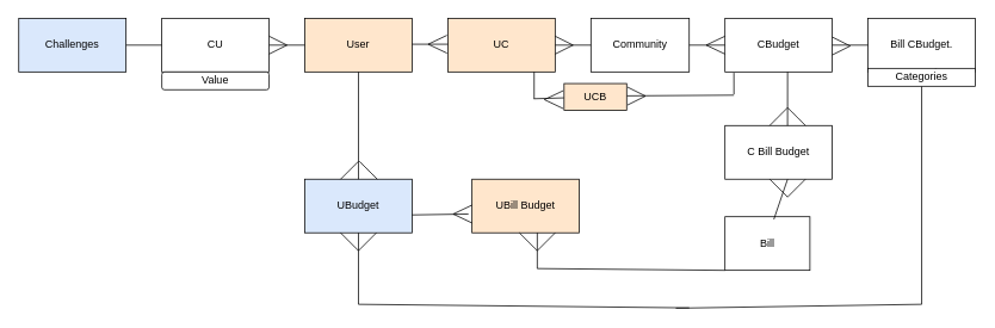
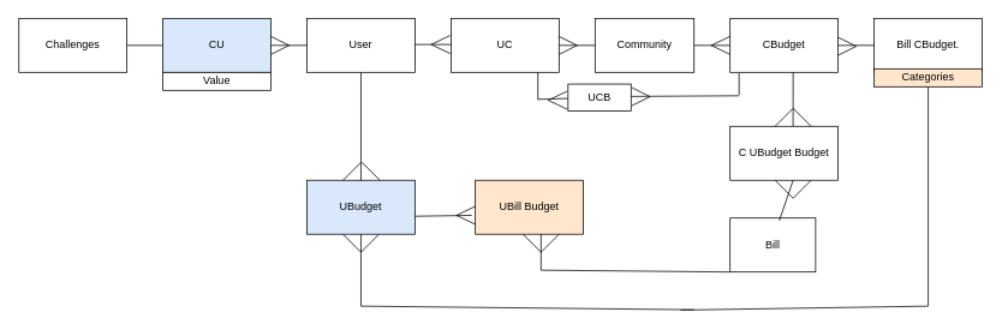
  <mxCell id="0" />
  <mxCell id="1" parent="0" />
- <mxCell id="2" value="User" style="rounded=0;whiteSpace=wrap;html=1;fillColor=#ffe6cc;" vertex="1" parent="1"><mxGeometry x="340" y="20" width="120" height="60" as="geometry" /></mxCell>
- <mxCell id="3" value="CU" style="rounded=0;whiteSpace=wrap;html=1;" vertex="1" parent="1"><mxGeometry x="180" y="20" width="120" height="60" as="geometry" /></mxCell>
+ <mxCell id="2" value="User" style="rounded=0;whiteSpace=wrap;html=1;" vertex="1" parent="1"><mxGeometry x="340" y="20" width="120" height="60" as="geometry" /></mxCell>
+ <mxCell id="3" value="CU" style="rounded=0;whiteSpace=wrap;html=1;fillColor=#dae8fc;" vertex="1" parent="1"><mxGeometry x="180" y="20" width="120" height="60" as="geometry" /></mxCell>
  <mxCell id="4" value="UBudget" style="rounded=0;whiteSpace=wrap;html=1;fillColor=#dae8fc;" vertex="1" parent="1"><mxGeometry x="340" y="200" width="120" height="60" as="geometry" /></mxCell>
  <mxCell id="5" value="" style="endArrow=none;html=1;rounded=0;exitX=0.5;exitY=0;exitDx=0;exitDy=0;" edge="1" parent="1" source="4"><mxGeometry width="50" height="50" relative="1" as="geometry"><mxPoint x="350" y="130" as="sourcePoint" /><mxPoint x="400" y="80" as="targetPoint" /></mxGeometry></mxCell>
- <mxCell id="6" value="UC" style="rounded=0;whiteSpace=wrap;html=1;fillColor=#ffe6cc;" vertex="1" parent="1"><mxGeometry x="500" y="20" width="120" height="60" as="geometry" /></mxCell>
+ <mxCell id="6" value="UC" style="rounded=0;whiteSpace=wrap;html=1;" vertex="1" parent="1"><mxGeometry x="500" y="20" width="120" height="60" as="geometry" /></mxCell>
  <mxCell id="7" value="Community" style="rounded=0;whiteSpace=wrap;html=1;" vertex="1" parent="1"><mxGeometry x="660" y="20" width="110" height="60" as="geometry" /></mxCell>
  <mxCell id="8" value="CBudget" style="rounded=0;whiteSpace=wrap;html=1;" vertex="1" parent="1"><mxGeometry x="810" y="20" width="120" height="60" as="geometry" /></mxCell>
  <mxCell id="9" value="Bill CBudget." style="rounded=0;whiteSpace=wrap;html=1;" vertex="1" parent="1"><mxGeometry x="970" y="20" width="120" height="60" as="geometry" /></mxCell>
- <mxCell id="10" value="Value" style="whiteSpace=wrap;html=1;rounded=1;" vertex="1" parent="1"><mxGeometry x="180" y="80" width="120" height="20" as="geometry" /></mxCell>
- <mxCell id="11" value="Challenges" style="rounded=0;whiteSpace=wrap;html=1;fillColor=#dae8fc;" vertex="1" parent="1"><mxGeometry x="20" y="20" width="120" height="60" as="geometry" /></mxCell>
+ <mxCell id="10" value="Value" style="rounded=0;whiteSpace=wrap;html=1;" vertex="1" parent="1"><mxGeometry x="180" y="80" width="120" height="20" as="geometry" /></mxCell>
+ <mxCell id="11" value="Challenges" style="rounded=0;whiteSpace=wrap;html=1;" vertex="1" parent="1"><mxGeometry x="20" y="20" width="120" height="60" as="geometry" /></mxCell>
  <mxCell id="12" value="UBill Budget" style="rounded=0;whiteSpace=wrap;html=1;fillColor=#ffe6cc;" vertex="1" parent="1"><mxGeometry x="527" y="200" width="120" height="60" as="geometry" /></mxCell>
- <mxCell id="13" value="C Bill Budget" style="rounded=0;whiteSpace=wrap;html=1;" vertex="1" parent="1"><mxGeometry x="810" y="140" width="120" height="60" as="geometry" /></mxCell>
+ <mxCell id="13" value="C UBudget Budget" style="rounded=0;whiteSpace=wrap;html=1;" vertex="1" parent="1"><mxGeometry x="810" y="140" width="120" height="60" as="geometry" /></mxCell>
  <mxCell id="14" value="Bill" style="rounded=0;whiteSpace=wrap;html=1;" vertex="1" parent="1"><mxGeometry x="810" y="242" width="95" height="60" as="geometry" /></mxCell>
  <mxCell id="15" value="" style="endArrow=none;html=1;rounded=0;entryX=0;entryY=0.5;entryDx=0;entryDy=0;" edge="1" parent="1" target="3"><mxGeometry width="50" height="50" relative="1" as="geometry"><mxPoint x="140" y="50" as="sourcePoint" /><mxPoint x="190" y="0" as="targetPoint" /></mxGeometry></mxCell>
  <mxCell id="16" value="" style="endArrow=none;html=1;rounded=0;entryX=0;entryY=0.5;entryDx=0;entryDy=0;" edge="1" parent="1" target="2"><mxGeometry width="50" height="50" relative="1" as="geometry"><mxPoint x="300" y="50" as="sourcePoint" /><mxPoint x="350" y="0" as="targetPoint" /></mxGeometry></mxCell>
  <mxCell id="17" value="" style="endArrow=none;html=1;rounded=0;entryX=0;entryY=0.5;entryDx=0;entryDy=0;" edge="1" parent="1"><mxGeometry width="50" height="50" relative="1" as="geometry"><mxPoint x="460" y="49" as="sourcePoint" /><mxPoint x="500" y="49" as="targetPoint" /></mxGeometry></mxCell>
  <mxCell id="18" value="" style="endArrow=none;html=1;rounded=0;entryX=0;entryY=0.5;entryDx=0;entryDy=0;" edge="1" parent="1" target="7"><mxGeometry width="50" height="50" relative="1" as="geometry"><mxPoint x="620" y="50" as="sourcePoint" /><mxPoint x="670" y="0" as="targetPoint" /></mxGeometry></mxCell>
  <mxCell id="19" value="" style="endArrow=none;html=1;rounded=0;entryX=0;entryY=0.5;entryDx=0;entryDy=0;" edge="1" parent="1" target="8"><mxGeometry width="50" height="50" relative="1" as="geometry"><mxPoint x="770" y="50" as="sourcePoint" /><mxPoint x="820" y="0" as="targetPoint" /></mxGeometry></mxCell>
  <mxCell id="20" value="" style="endArrow=none;html=1;rounded=0;entryX=0;entryY=0.5;entryDx=0;entryDy=0;" edge="1" parent="1" target="9"><mxGeometry width="50" height="50" relative="1" as="geometry"><mxPoint x="930" y="50" as="sourcePoint" /><mxPoint x="980" y="0" as="targetPoint" /></mxGeometry></mxCell>
  <mxCell id="21" value="" style="endArrow=none;html=1;rounded=0;" edge="1" parent="1"><mxGeometry width="50" height="50" relative="1" as="geometry"><mxPoint x="596.5" y="110" as="sourcePoint" /><mxPoint x="596.5" y="80" as="targetPoint" /></mxGeometry></mxCell>
  <mxCell id="22" value="" style="endArrow=none;html=1;rounded=0;" edge="1" parent="1"><mxGeometry width="50" height="50" relative="1" as="geometry"><mxPoint x="700" y="106.774" as="sourcePoint" /><mxPoint x="820" y="106" as="targetPoint" /></mxGeometry></mxCell>
  <mxCell id="23" value="" style="endArrow=none;html=1;rounded=0;entryX=0.083;entryY=1.1;entryDx=0;entryDy=0;entryPerimeter=0;" edge="1" parent="1"><mxGeometry width="50" height="50" relative="1" as="geometry"><mxPoint x="820" y="105" as="sourcePoint" /><mxPoint x="819.96" y="81" as="targetPoint" /></mxGeometry></mxCell>
  <mxCell id="24" value="" style="endArrow=none;html=1;rounded=0;" edge="1" parent="1" target="25"><mxGeometry width="50" height="50" relative="1" as="geometry"><mxPoint x="596" y="110" as="sourcePoint" /><mxPoint x="820" y="110" as="targetPoint" /></mxGeometry></mxCell>
- <mxCell id="25" value="UCB" style="rounded=0;whiteSpace=wrap;html=1;fillColor=#ffe6cc;" vertex="1" parent="1"><mxGeometry x="630" y="93" width="70" height="30" as="geometry" /></mxCell>
+ <mxCell id="25" value="UCB" style="rounded=0;whiteSpace=wrap;html=1;" vertex="1" parent="1"><mxGeometry x="630" y="93" width="70" height="30" as="geometry" /></mxCell>
  <mxCell id="26" value="" style="endArrow=none;html=1;rounded=0;" edge="1" parent="1"><mxGeometry width="50" height="50" relative="1" as="geometry"><mxPoint x="400" y="340" as="sourcePoint" /><mxPoint x="400" y="260" as="targetPoint" /></mxGeometry></mxCell>
  <mxCell id="27" value="" style="endArrow=none;html=1;rounded=0;" edge="1" parent="1"><mxGeometry width="50" height="50" relative="1" as="geometry"><mxPoint x="755" y="344.365" as="sourcePoint" /><mxPoint x="1030" y="340" as="targetPoint" /></mxGeometry></mxCell>
  <mxCell id="28" value="" style="endArrow=none;html=1;rounded=0;" edge="1" parent="1" source="35"><mxGeometry width="50" height="50" relative="1" as="geometry"><mxPoint x="1040" y="340" as="sourcePoint" /><mxPoint x="1040" y="80" as="targetPoint" /></mxGeometry></mxCell>
  <mxCell id="29" value="" style="endArrow=none;html=1;rounded=0;exitX=0.583;exitY=0;exitDx=0;exitDy=0;exitPerimeter=0;" edge="1" parent="1" source="13"><mxGeometry width="50" height="50" relative="1" as="geometry"><mxPoint x="830" y="130" as="sourcePoint" /><mxPoint x="880" y="80" as="targetPoint" /></mxGeometry></mxCell>
  <mxCell id="30" value="" style="endArrow=none;html=1;rounded=0;exitX=0.575;exitY=0.05;exitDx=0;exitDy=0;exitPerimeter=0;" edge="1" parent="1" source="14"><mxGeometry width="50" height="50" relative="1" as="geometry"><mxPoint x="830" y="250" as="sourcePoint" /><mxPoint x="880" y="200" as="targetPoint" /></mxGeometry></mxCell>
  <mxCell id="31" value="" style="endArrow=none;html=1;rounded=0;entryX=-0.033;entryY=0.65;entryDx=0;entryDy=0;entryPerimeter=0;" edge="1" parent="1" target="12"><mxGeometry width="50" height="50" relative="1" as="geometry"><mxPoint x="460" y="240" as="sourcePoint" /><mxPoint x="510" y="190" as="targetPoint" /></mxGeometry></mxCell>
  <mxCell id="32" value="" style="endArrow=none;html=1;rounded=0;" edge="1" parent="1"><mxGeometry width="50" height="50" relative="1" as="geometry"><mxPoint x="600" y="300" as="sourcePoint" /><mxPoint x="600" y="260" as="targetPoint" /></mxGeometry></mxCell>
  <mxCell id="33" value="" style="endArrow=none;html=1;rounded=0;entryX=0;entryY=1;entryDx=0;entryDy=0;" edge="1" parent="1" target="14"><mxGeometry width="50" height="50" relative="1" as="geometry"><mxPoint x="600" y="300" as="sourcePoint" /><mxPoint x="680" y="250" as="targetPoint" /></mxGeometry></mxCell>
  <mxCell id="34" value="" style="endArrow=none;html=1;rounded=0;" edge="1" parent="1" target="35"><mxGeometry width="50" height="50" relative="1" as="geometry"><mxPoint x="1030" y="340" as="sourcePoint" /><mxPoint x="1040" y="80" as="targetPoint" /></mxGeometry></mxCell>
- <mxCell id="35" value="Categories" style="rounded=0;whiteSpace=wrap;html=1;" vertex="1" parent="1"><mxGeometry x="970" y="76" width="120" height="20" as="geometry" /></mxCell>
+ <mxCell id="35" value="Categories" style="rounded=0;whiteSpace=wrap;html=1;fillColor=#ffe6cc;" vertex="1" parent="1"><mxGeometry x="970" y="76" width="120" height="20" as="geometry" /></mxCell>
  <mxCell id="36" value="" style="endArrow=none;html=1;rounded=0;" edge="1" parent="1"><mxGeometry width="50" height="50" relative="1" as="geometry"><mxPoint x="300" y="60" as="sourcePoint" /><mxPoint x="320" y="50" as="targetPoint" /></mxGeometry></mxCell>
  <mxCell id="37" value="" style="endArrow=none;html=1;rounded=0;" edge="1" parent="1"><mxGeometry width="50" height="50" relative="1" as="geometry"><mxPoint x="300" y="40" as="sourcePoint" /><mxPoint x="320" y="50" as="targetPoint" /></mxGeometry></mxCell>
  <mxCell id="38" value="" style="endArrow=none;html=1;rounded=0;" edge="1" parent="1"><mxGeometry width="50" height="50" relative="1" as="geometry"><mxPoint x="620" y="60" as="sourcePoint" /><mxPoint x="640" y="50" as="targetPoint" /></mxGeometry></mxCell>
  <mxCell id="39" value="" style="endArrow=none;html=1;rounded=0;" edge="1" parent="1"><mxGeometry width="50" height="50" relative="1" as="geometry"><mxPoint x="620" y="40" as="sourcePoint" /><mxPoint x="640" y="50" as="targetPoint" /></mxGeometry></mxCell>
  <mxCell id="40" value="" style="endArrow=none;html=1;rounded=0;" edge="1" parent="1"><mxGeometry width="50" height="50" relative="1" as="geometry"><mxPoint x="930" y="61" as="sourcePoint" /><mxPoint x="950" y="51" as="targetPoint" /></mxGeometry></mxCell>
  <mxCell id="41" value="" style="endArrow=none;html=1;rounded=0;" edge="1" parent="1"><mxGeometry width="50" height="50" relative="1" as="geometry"><mxPoint x="930" y="41" as="sourcePoint" /><mxPoint x="950" y="51" as="targetPoint" /></mxGeometry></mxCell>
  <mxCell id="42" value="" style="endArrow=none;html=1;rounded=0;" edge="1" parent="1"><mxGeometry width="50" height="50" relative="1" as="geometry"><mxPoint x="527" y="249" as="sourcePoint" /><mxPoint x="506" y="239" as="targetPoint" /></mxGeometry></mxCell>
  <mxCell id="43" value="" style="endArrow=none;html=1;rounded=0;" edge="1" parent="1"><mxGeometry width="50" height="50" relative="1" as="geometry"><mxPoint x="527" y="229" as="sourcePoint" /><mxPoint x="506" y="239" as="targetPoint" /></mxGeometry></mxCell>
  <mxCell id="44" value="" style="endArrow=none;html=1;rounded=0;" edge="1" parent="1"><mxGeometry width="50" height="50" relative="1" as="geometry"><mxPoint x="629" y="121" as="sourcePoint" /><mxPoint x="608" y="111" as="targetPoint" /></mxGeometry></mxCell>
  <mxCell id="45" value="" style="endArrow=none;html=1;rounded=0;" edge="1" parent="1"><mxGeometry width="50" height="50" relative="1" as="geometry"><mxPoint x="629" y="101" as="sourcePoint" /><mxPoint x="608" y="111" as="targetPoint" /></mxGeometry></mxCell>
  <mxCell id="46" value="" style="endArrow=none;html=1;rounded=0;" edge="1" parent="1"><mxGeometry width="50" height="50" relative="1" as="geometry"><mxPoint x="400" y="340" as="sourcePoint" /><mxPoint x="770" y="344" as="targetPoint" /></mxGeometry></mxCell>
  <mxCell id="47" value="" style="endArrow=none;html=1;rounded=0;" edge="1" parent="1"><mxGeometry width="50" height="50" relative="1" as="geometry"><mxPoint x="701" y="117" as="sourcePoint" /><mxPoint x="721" y="107" as="targetPoint" /></mxGeometry></mxCell>
  <mxCell id="48" value="" style="endArrow=none;html=1;rounded=0;" edge="1" parent="1"><mxGeometry width="50" height="50" relative="1" as="geometry"><mxPoint x="701" y="97" as="sourcePoint" /><mxPoint x="721" y="107" as="targetPoint" /></mxGeometry></mxCell>
  <mxCell id="49" value="" style="endArrow=none;html=1;rounded=0;" edge="1" parent="1"><mxGeometry width="50" height="50" relative="1" as="geometry"><mxPoint x="810" y="60" as="sourcePoint" /><mxPoint x="789" y="50" as="targetPoint" /></mxGeometry></mxCell>
  <mxCell id="50" value="" style="endArrow=none;html=1;rounded=0;" edge="1" parent="1"><mxGeometry width="50" height="50" relative="1" as="geometry"><mxPoint x="810" y="40" as="sourcePoint" /><mxPoint x="789" y="50" as="targetPoint" /></mxGeometry></mxCell>
  <mxCell id="51" value="" style="endArrow=none;html=1;rounded=0;" edge="1" parent="1"><mxGeometry width="50" height="50" relative="1" as="geometry"><mxPoint x="499" y="59" as="sourcePoint" /><mxPoint x="478" y="49" as="targetPoint" /></mxGeometry></mxCell>
  <mxCell id="52" value="" style="endArrow=none;html=1;rounded=0;" edge="1" parent="1"><mxGeometry width="50" height="50" relative="1" as="geometry"><mxPoint x="499" y="39" as="sourcePoint" /><mxPoint x="478" y="49" as="targetPoint" /></mxGeometry></mxCell>
  <mxCell id="53" value="" style="endArrow=none;html=1;rounded=0;" edge="1" parent="1"><mxGeometry width="50" height="50" relative="1" as="geometry"><mxPoint x="600" y="280" as="sourcePoint" /><mxPoint x="620" y="260" as="targetPoint" /></mxGeometry></mxCell>
  <mxCell id="54" value="" style="endArrow=none;html=1;rounded=0;" edge="1" parent="1"><mxGeometry width="50" height="50" relative="1" as="geometry"><mxPoint x="600" y="280" as="sourcePoint" /><mxPoint x="580" y="260" as="targetPoint" /></mxGeometry></mxCell>
  <mxCell id="55" value="" style="endArrow=none;html=1;rounded=0;" edge="1" parent="1"><mxGeometry width="50" height="50" relative="1" as="geometry"><mxPoint x="880" y="220" as="sourcePoint" /><mxPoint x="900" y="200" as="targetPoint" /></mxGeometry></mxCell>
  <mxCell id="56" value="" style="endArrow=none;html=1;rounded=0;" edge="1" parent="1"><mxGeometry width="50" height="50" relative="1" as="geometry"><mxPoint x="880" y="220" as="sourcePoint" /><mxPoint x="860" y="200" as="targetPoint" /></mxGeometry></mxCell>
  <mxCell id="57" value="" style="endArrow=none;html=1;rounded=0;" edge="1" parent="1"><mxGeometry width="50" height="50" relative="1" as="geometry"><mxPoint x="860" y="140" as="sourcePoint" /><mxPoint x="880" y="120" as="targetPoint" /></mxGeometry></mxCell>
  <mxCell id="58" value="" style="endArrow=none;html=1;rounded=0;exitX=0.75;exitY=0;exitDx=0;exitDy=0;" edge="1" parent="1" source="13"><mxGeometry width="50" height="50" relative="1" as="geometry"><mxPoint x="830" y="170" as="sourcePoint" /><mxPoint x="880" y="120" as="targetPoint" /></mxGeometry></mxCell>
  <mxCell id="59" value="" style="endArrow=none;html=1;rounded=0;" edge="1" parent="1"><mxGeometry width="50" height="50" relative="1" as="geometry"><mxPoint x="380" y="200" as="sourcePoint" /><mxPoint x="400" y="180" as="targetPoint" /></mxGeometry></mxCell>
  <mxCell id="60" value="" style="endArrow=none;html=1;rounded=0;exitX=0.75;exitY=0;exitDx=0;exitDy=0;" edge="1" parent="1"><mxGeometry width="50" height="50" relative="1" as="geometry"><mxPoint x="421" y="200" as="sourcePoint" /><mxPoint x="401" y="180" as="targetPoint" /></mxGeometry></mxCell>
  <mxCell id="61" value="" style="endArrow=none;html=1;rounded=0;" edge="1" parent="1"><mxGeometry width="50" height="50" relative="1" as="geometry"><mxPoint x="400" y="280" as="sourcePoint" /><mxPoint x="380" y="260" as="targetPoint" /></mxGeometry></mxCell>
  <mxCell id="62" value="" style="endArrow=none;html=1;rounded=0;" edge="1" parent="1"><mxGeometry width="50" height="50" relative="1" as="geometry"><mxPoint x="400" y="280" as="sourcePoint" /><mxPoint x="420" y="260" as="targetPoint" /></mxGeometry></mxCell>
